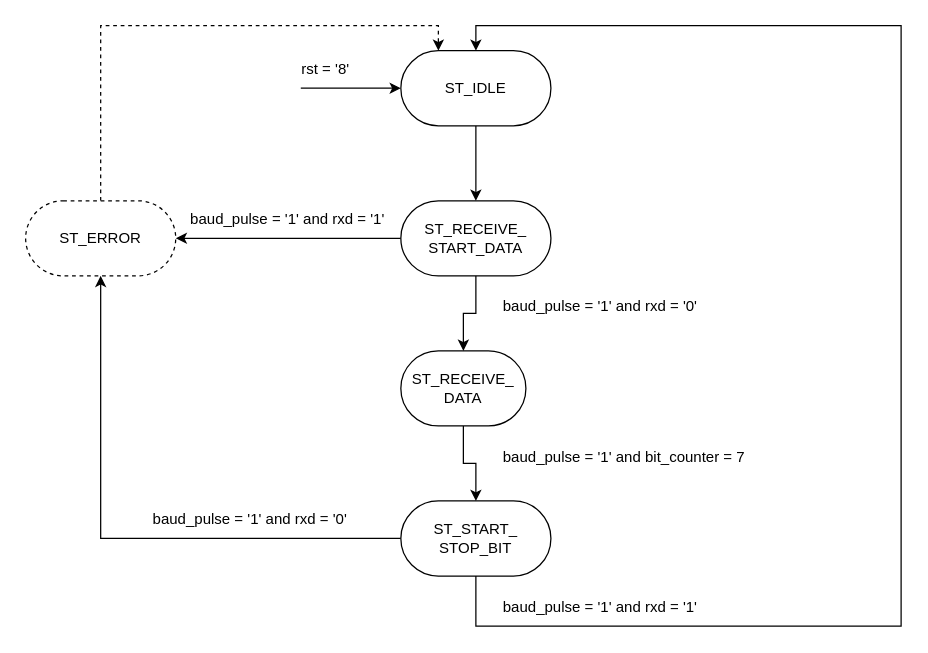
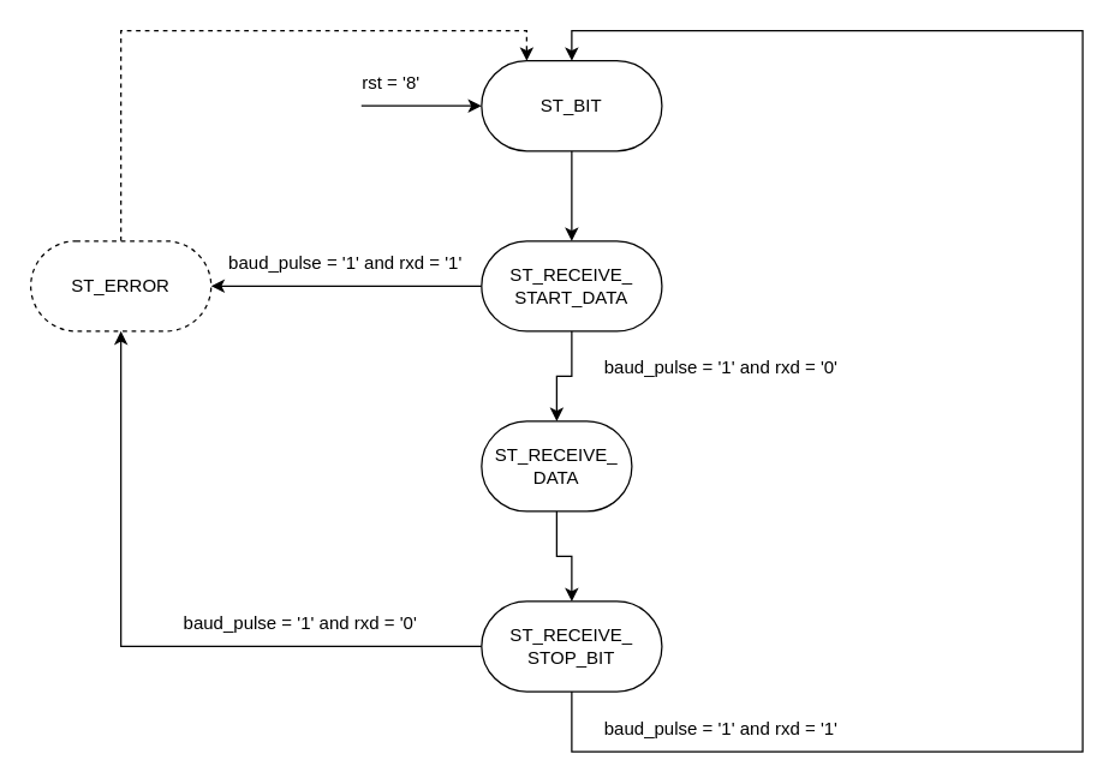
  <mxCell id="0" />
  <mxCell id="1" parent="0" />
  <mxCell id="2" style="edgeStyle=orthogonalEdgeStyle;rounded=0;orthogonalLoop=1;jettySize=auto;html=1;exitX=0.5;exitY=1;exitDx=0;exitDy=0;entryX=0.5;entryY=0;entryDx=0;entryDy=0;" edge="1" parent="1" source="4" target="10"><mxGeometry relative="1" as="geometry" /></mxCell>
  <mxCell id="3" style="edgeStyle=orthogonalEdgeStyle;rounded=0;orthogonalLoop=1;jettySize=auto;html=1;exitX=0;exitY=0.5;exitDx=0;exitDy=0;entryX=1;entryY=0.5;entryDx=0;entryDy=0;" edge="1" parent="1" source="4" target="16"><mxGeometry relative="1" as="geometry" /></mxCell>
  <mxCell id="4" value="ST_RECEIVE_&lt;br&gt;START_DATA" style="rounded=1;whiteSpace=wrap;html=1;arcSize=50;" parent="1" vertex="1"><mxGeometry x="320" y="160" width="120" height="60" as="geometry" /></mxCell>
  <mxCell id="5" style="edgeStyle=orthogonalEdgeStyle;rounded=0;orthogonalLoop=1;jettySize=auto;html=1;exitX=0.5;exitY=1;exitDx=0;exitDy=0;entryX=0.5;entryY=0;entryDx=0;entryDy=0;" parent="1" source="7" target="4" edge="1"><mxGeometry relative="1" as="geometry" /></mxCell>
  <mxCell id="6" style="edgeStyle=orthogonalEdgeStyle;rounded=0;orthogonalLoop=1;jettySize=auto;html=1;exitX=0;exitY=0.5;exitDx=0;exitDy=0;startArrow=classic;startFill=1;endArrow=none;endFill=0;" parent="1" source="7" edge="1"><mxGeometry relative="1" as="geometry"><mxPoint x="240" y="70" as="targetPoint" /></mxGeometry></mxCell>
- <mxCell id="7" value="ST_IDLE" style="rounded=1;whiteSpace=wrap;html=1;arcSize=50;" parent="1" vertex="1"><mxGeometry x="320" y="40" width="120" height="60" as="geometry" /></mxCell>
+ <mxCell id="7" value="ST_BIT" style="rounded=1;whiteSpace=wrap;html=1;arcSize=50;" parent="1" vertex="1"><mxGeometry x="320" y="40" width="120" height="60" as="geometry" /></mxCell>
  <mxCell id="8" value="rst = '8'" style="text;html=1;strokeColor=none;fillColor=none;align=center;verticalAlign=middle;whiteSpace=wrap;rounded=0;" parent="1" vertex="1"><mxGeometry x="230" y="40" width="60" height="30" as="geometry" /></mxCell>
  <mxCell id="9" style="edgeStyle=orthogonalEdgeStyle;rounded=0;orthogonalLoop=1;jettySize=auto;html=1;exitX=0.5;exitY=1;exitDx=0;exitDy=0;entryX=0.5;entryY=0;entryDx=0;entryDy=0;" edge="1" parent="1" source="10" target="13"><mxGeometry relative="1" as="geometry" /></mxCell>
  <mxCell id="10" value="ST_RECEIVE_&lt;br&gt;DATA" style="rounded=1;whiteSpace=wrap;html=1;arcSize=50;" vertex="1" parent="1"><mxGeometry x="320" y="280" width="100" height="60" as="geometry" /></mxCell>
  <mxCell id="11" style="edgeStyle=orthogonalEdgeStyle;rounded=0;orthogonalLoop=1;jettySize=auto;html=1;exitX=0.5;exitY=1;exitDx=0;exitDy=0;entryX=0.5;entryY=0;entryDx=0;entryDy=0;" edge="1" parent="1" source="13" target="7"><mxGeometry relative="1" as="geometry"><Array as="points"><mxPoint x="380" y="500" /><mxPoint x="720" y="500" /><mxPoint x="720" y="20" /><mxPoint x="380" y="20" /></Array></mxGeometry></mxCell>
  <mxCell id="12" style="edgeStyle=orthogonalEdgeStyle;rounded=0;orthogonalLoop=1;jettySize=auto;html=1;exitX=0;exitY=0.5;exitDx=0;exitDy=0;entryX=0.5;entryY=1;entryDx=0;entryDy=0;" edge="1" parent="1" source="13" target="16"><mxGeometry relative="1" as="geometry" /></mxCell>
- <mxCell id="13" value="ST_START_&lt;br&gt;STOP_BIT" style="rounded=1;whiteSpace=wrap;html=1;arcSize=50;" vertex="1" parent="1"><mxGeometry x="320" y="400" width="120" height="60" as="geometry" /></mxCell>
+ <mxCell id="13" value="ST_RECEIVE_&lt;br&gt;STOP_BIT" style="rounded=1;whiteSpace=wrap;html=1;arcSize=50;" vertex="1" parent="1"><mxGeometry x="320" y="400" width="120" height="60" as="geometry" /></mxCell>
  <mxCell id="14" value="baud_pulse = '1' and rxd = '0'" style="text;html=1;strokeColor=none;fillColor=none;align=left;verticalAlign=middle;whiteSpace=wrap;rounded=0;" vertex="1" parent="1"><mxGeometry x="400" y="230" width="270" height="30" as="geometry" /></mxCell>
  <mxCell id="15" style="edgeStyle=orthogonalEdgeStyle;rounded=0;orthogonalLoop=1;jettySize=auto;html=1;exitX=0.5;exitY=0;exitDx=0;exitDy=0;entryX=0.25;entryY=0;entryDx=0;entryDy=0;dashed=1;" edge="1" parent="1" source="16" target="7"><mxGeometry relative="1" as="geometry" /></mxCell>
  <mxCell id="16" value="ST_ERROR" style="rounded=1;whiteSpace=wrap;html=1;arcSize=50;dashed=1;" vertex="1" parent="1"><mxGeometry x="20" y="160" width="120" height="60" as="geometry" /></mxCell>
  <mxCell id="17" value="baud_pulse = '1' and rxd = '1'" style="text;html=1;strokeColor=none;fillColor=none;align=left;verticalAlign=middle;whiteSpace=wrap;rounded=0;" vertex="1" parent="1"><mxGeometry x="150" y="160" width="160" height="30" as="geometry" /></mxCell>
- <mxCell id="18" value="baud_pulse = '1' and bit_counter = 7" style="text;html=1;strokeColor=none;fillColor=none;align=left;verticalAlign=middle;whiteSpace=wrap;rounded=0;" vertex="1" parent="1"><mxGeometry x="400" y="350" width="270" height="30" as="geometry" /></mxCell>
  <mxCell id="19" value="baud_pulse = '1' and rxd = '1'" style="text;html=1;strokeColor=none;fillColor=none;align=left;verticalAlign=middle;whiteSpace=wrap;rounded=0;" vertex="1" parent="1"><mxGeometry x="400" y="470" width="270" height="30" as="geometry" /></mxCell>
  <mxCell id="20" value="baud_pulse = '1' and rxd = '0'" style="text;html=1;strokeColor=none;fillColor=none;align=left;verticalAlign=middle;whiteSpace=wrap;rounded=0;" vertex="1" parent="1"><mxGeometry x="120" y="400" width="160" height="30" as="geometry" /></mxCell>
